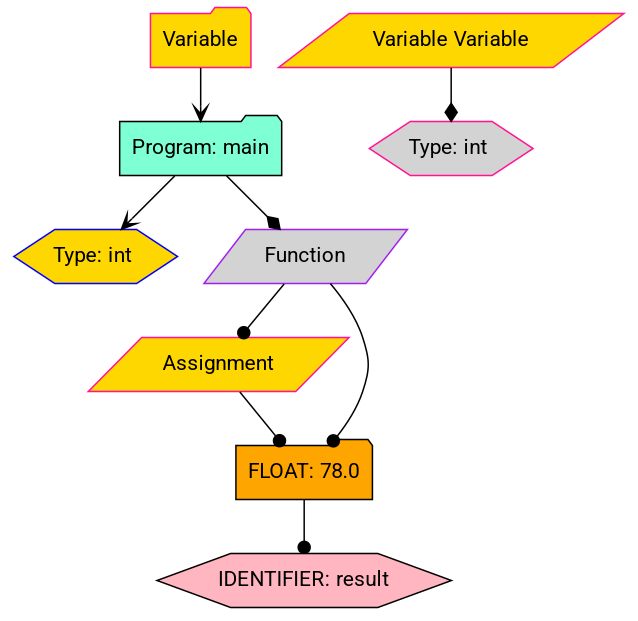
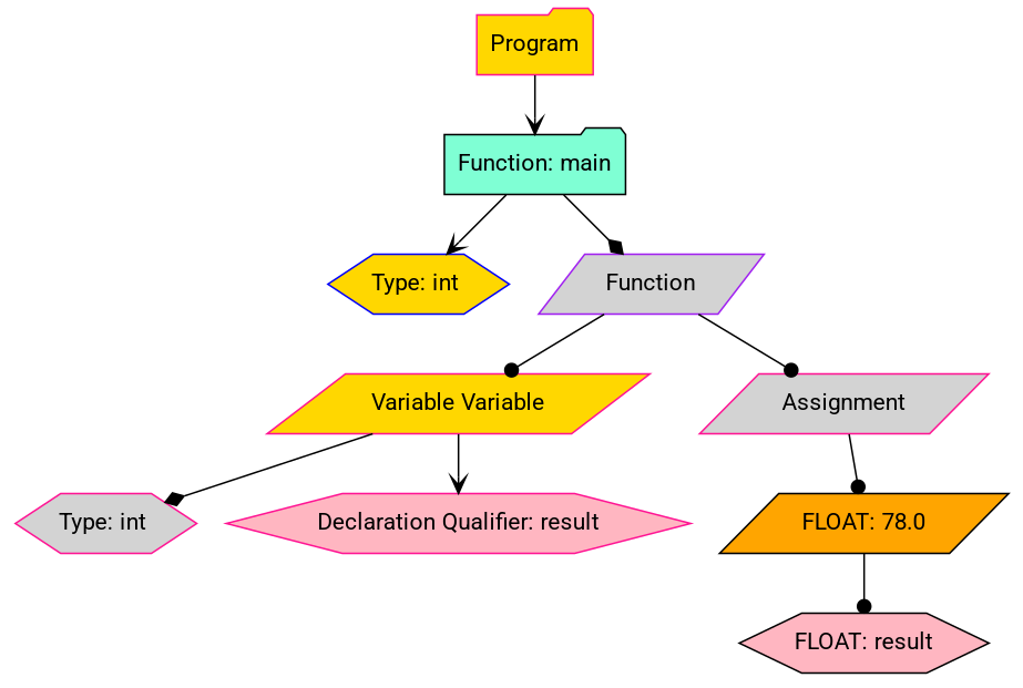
  digraph {
    fontname=Roboto
    node [color=deeppink fillcolor=gold fontname=Roboto shape=hexagon style=filled]
    edge [arrowhead=dot fontname=Roboto]
-   n1 [label=Variable shape=folder]
-   n2 [color=black fillcolor=aquamarine label="Program: main" shape=folder]
+   n1 [label=Program shape=folder]
+   n2 [color=black fillcolor=aquamarine label="Function: main" shape=folder]
    n3 [color=blue label="Type: int "]
    n4 [color=purple fillcolor=lightgrey label=Function shape=parallelogram]
    n5 [label="Variable Variable" shape=parallelogram]
-   n6 [label=Assignment shape=parallelogram]
+   n6 [fillcolor=lightgrey label=Assignment shape=parallelogram]
    n7 [fillcolor=lightgrey label="Type: int "]
-   n9 [color=black fillcolor=orange label="FLOAT: 78.0" shape=folder]
-   n10 [color=black fillcolor=lightpink label="IDENTIFIER: result"]
+   n8 [fillcolor=lightpink label="Declaration Qualifier: result"]
+   n9 [color=black fillcolor=orange label="FLOAT: 78.0" shape=parallelogram]
+   n10 [color=black fillcolor=lightpink label="FLOAT: result"]
    n1 -> n2 [arrowhead=vee]
    n2 -> n3 [arrowhead=vee]
    n2 -> n4 [arrowhead=diamond]
-   n4 -> n9
+   n4 -> n5
    n4 -> n6
    n5 -> n7 [arrowhead=diamond]
+   n5 -> n8 [arrowhead=vee]
    n6 -> n9
    n9 -> n10
  }
